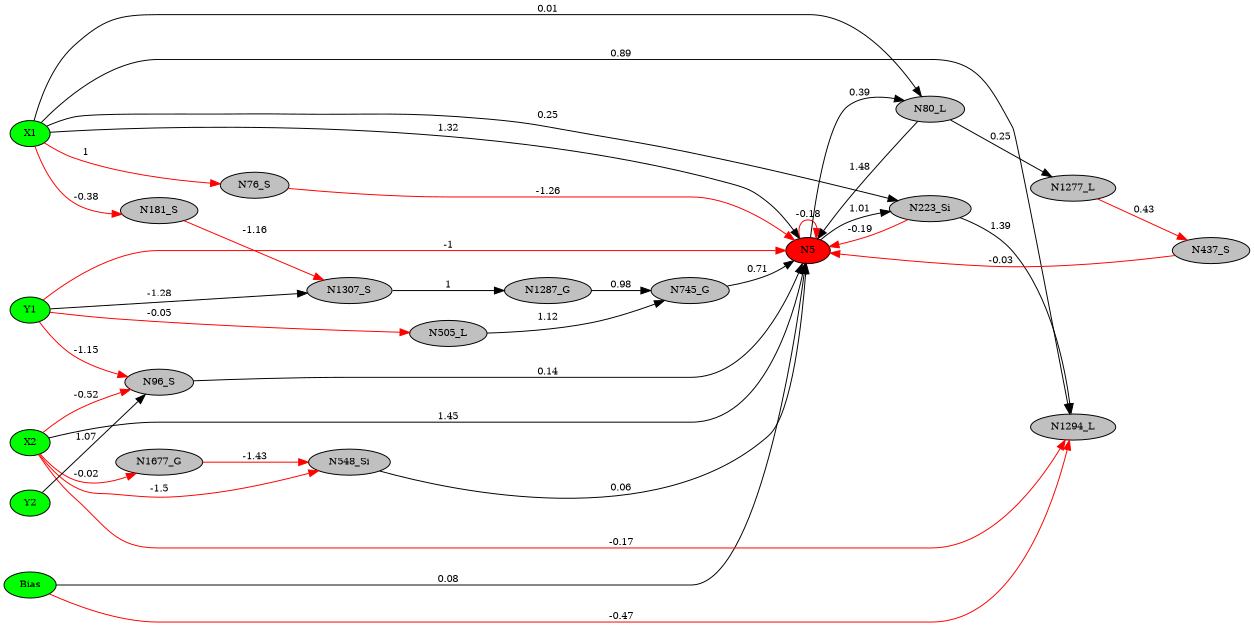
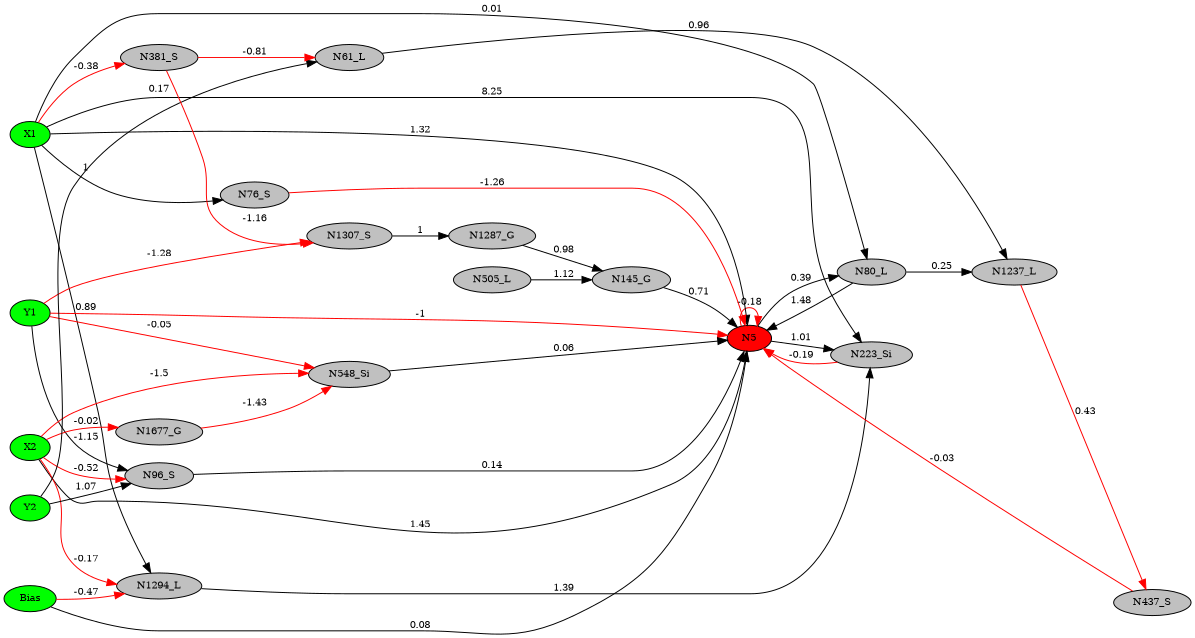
  digraph {
    rankdir=LR
    node [fillcolor=gray fontsize=10 shape=ellipse style=filled]
    edge [color=black fontsize=10]
    N5 [fillcolor=red height=0.1 width=0.1]
    n2 [fillcolor=green height=0.1 label=Bias width=0.1]
    n3 [fillcolor=green height=0.1 label=X1 width=0.1]
    n4 [fillcolor=green height=0.1 label=Y1 width=0.1]
    n5 [fillcolor=green height=0.1 label=X2 width=0.1]
    n6 [fillcolor=green height=0.1 label=Y2 width=0.1]
    n7 [height=0.1 label=N80_L width=0.1]
    n8 [height=0.1 label=N223_Si width=0.1]
    n9 [height=0.1 label=N1294_L width=0.1]
    n10 [height=0.1 label=N76_S width=0.1]
-   n11 [height=0.1 label=N181_S width=0.1]
+   n11 [height=0.1 label=N381_S width=0.1]
    n12 [height=0.1 label=N96_S width=0.1]
    n13 [height=0.1 label=N505_L width=0.1]
    n14 [height=0.1 label=N1307_S width=0.1]
    n15 [height=0.1 label=N548_Si width=0.1]
    n16 [height=0.1 label=N1677_G width=0.1]
-   n18 [height=0.1 label=N1277_L width=0.1]
-   n19 [height=0.1 label=N745_G width=0.1]
+   n17 [height=0.1 label=N61_L width=0.1]
+   n18 [height=0.1 label=N1237_L width=0.1]
+   n19 [height=0.1 label=N145_G width=0.1]
    n20 [height=0.1 label=N1287_G width=0.1]
    n21 [height=0.1 label=N437_S width=0.1]
    subgraph sub_1 {
      rank=same
      N5
    }
    subgraph sub_2 {
      rank=same
      n2
      n3
      n4
      n5
      n6
    }
    N5 -> N5 [arrowType=inv color=red label=-0.18]
    N5 -> n7 [label=0.39]
    N5 -> n8 [label=1.01]
    n2 -> N5 [label=0.08]
    n2 -> n9 [arrowType=inv color=red label=-0.47]
    n3 -> N5 [label=1.32]
    n3 -> n4 [style=invis color="" fontsize=""]
    n3 -> n7 [label=0.01]
-   n3 -> n8 [label=0.25]
+   n3 -> n8 [label=8.25]
    n3 -> n9 [label=0.89]
-   n3 -> n10 [color=red label=1]
+   n3 -> n10 [label=1]
    n3 -> n11 [arrowType=inv color=red label=-0.38]
    n4 -> N5 [arrowType=inv color=red label=-1]
    n4 -> n5 [style=invis color="" fontsize=""]
-   n4 -> n12 [arrowType=inv color=red label=-1.15]
-   n4 -> n13 [arrowType=inv color=red label=-0.05]
-   n4 -> n14 [arrowType=inv label=-1.28]
+   n4 -> n12 [arrowType=inv label=-1.15]
+   n4 -> n15 [arrowType=inv color=red label=-0.05]
+   n4 -> n14 [arrowType=inv color=red label=-1.28]
    n5 -> N5 [label=1.45]
    n5 -> n6 [style=invis color="" fontsize=""]
    n5 -> n9 [arrowType=inv color=red label=-0.17]
    n5 -> n12 [arrowType=inv color=red label=-0.52]
    n5 -> n15 [arrowType=inv color=red label=-1.5]
    n5 -> n16 [arrowType=inv color=red label=-0.02]
    n6 -> n2 [style=invis color="" fontsize=""]
    n6 -> n12 [label=1.07]
+   n6 -> n17 [label=0.17]
    n7 -> N5 [label=1.48]
    n7 -> n18 [label=0.25]
    n8 -> N5 [arrowType=inv color=red label=-0.19]
-   n8 -> n9 [label=1.39]
+   n9 -> n8 [label=1.39]
    n10 -> N5 [arrowType=inv color=red label=-1.26]
    n11 -> n14 [arrowType=inv color=red label=-1.16]
+   n11 -> n17 [arrowType=inv color=red label=-0.81]
    n12 -> N5 [label=0.14]
    n13 -> n19 [label=1.12]
    n14 -> n20 [label=1]
    n15 -> N5 [label=0.06]
    n16 -> n15 [arrowType=inv color=red label=-1.43]
+   n17 -> n18 [label=0.96]
    n18 -> n21 [color=red label=0.43]
    n19 -> N5 [label=0.71]
    n20 -> n19 [label=0.98]
    n21 -> N5 [arrowType=inv color=red label=-0.03]
  }
